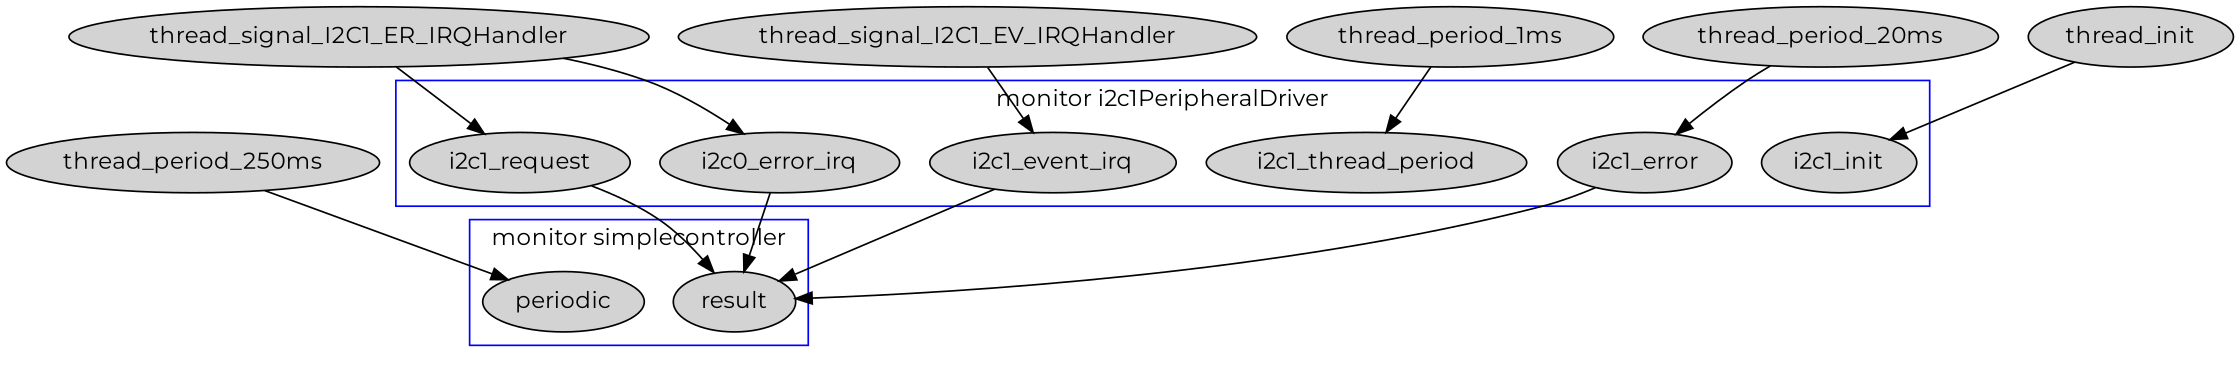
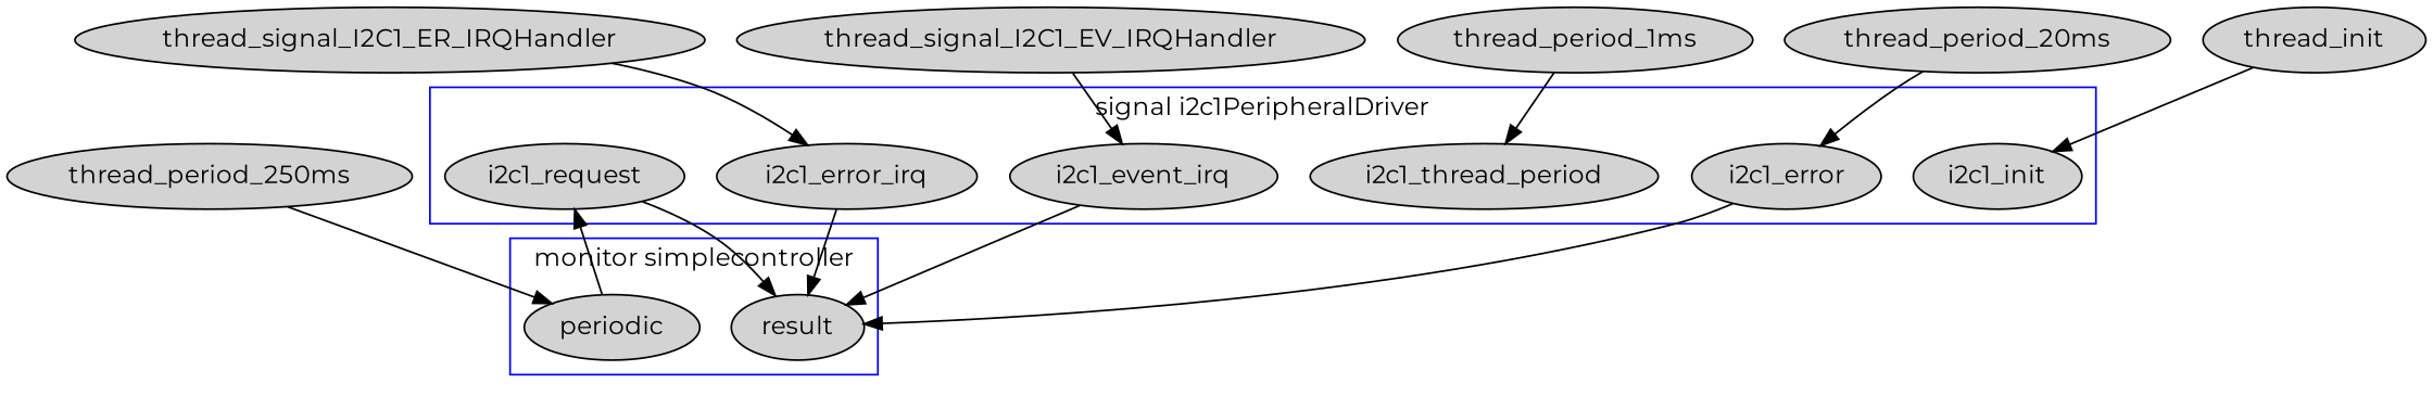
  digraph {
    fontname=Montserrat
    node [fontname=Montserrat style=filled]
    edge [fontname=Montserrat]
-   i2c1_error_irq [label=i2c0_error_irq]
+   i2c1_error_irq
    i2c1_event_irq
    i2c1_init
    n4 [label=i2c1_thread_period]
    i2c1_request
    n6 [label=i2c1_error]
    periodic
    result
    thread_signal_I2C1_ER_IRQHandler
    thread_signal_I2C1_EV_IRQHandler
    thread_period_1ms
    thread_period_20ms
    thread_period_250ms
    thread_init
    subgraph cluster_1 {
      color=blue
-     label="monitor i2c1PeripheralDriver"
+     label="signal i2c1PeripheralDriver"
      i2c1_error_irq
      i2c1_event_irq
      i2c1_init
      n4
      i2c1_request
      n6
    }
    subgraph cluster_2 {
      color=blue
      label="monitor simplecontroller"
      periodic
      result
    }
    i2c1_error_irq -> result
    i2c1_event_irq -> result
    i2c1_request -> result
    n6 -> result
-   thread_signal_I2C1_ER_IRQHandler -> i2c1_request
+   periodic -> i2c1_request
    thread_signal_I2C1_ER_IRQHandler -> i2c1_error_irq
    thread_signal_I2C1_EV_IRQHandler -> i2c1_event_irq
    thread_period_1ms -> n4
    thread_period_20ms -> n6
    thread_period_250ms -> periodic
    thread_init -> i2c1_init
  }
